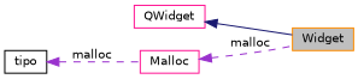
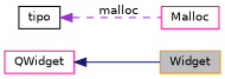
  digraph {
    rankdir=LR
    node [color=deeppink fillcolor=white fontname=Helvetica fontsize=10 shape=record style=filled]
    edge [color=darkorchid3 dir=back fontname=Helvetica fontsize=10 labelfontname=Helvetica labelfontsize=10 style=dashed]
    n1 [color=darkorange fillcolor=grey75 fontcolor=black height=0.2 label=Widget width=0.4]
    n2 [height=0.2 label=QWidget width=0.4]
    n3 [height=0.2 label=Malloc width=0.4]
    n4 [color=black height=0.2 label=tipo width=0.4]
    n2 -> n1 [color=midnightblue style=solid]
-   n3 -> n1 [label=" malloc"]
    n4 -> n3 [label=" malloc"]
  }
